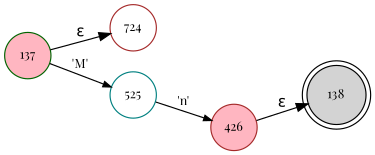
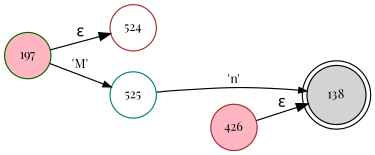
  digraph {
    fontname="Playfair Display"
    rankdir=LR
    node [color=brown fillcolor=lightpink fixedsize=true fontname="Playfair Display" fontsize=11 shape=circle style=filled peripheries=1]
    edge [fontname="Playfair Display"]
    n1 [color=black fillcolor=lightgrey label=138 shape=doublecircle width=.6 peripheries=""]
-   n2 [color=darkgreen label=137 width=.55]
-   n3 [fillcolor=white label=724 width=.55]
+   n2 [color=darkgreen label=197 width=.55]
+   n3 [fillcolor=white label=524 width=.55]
    n4 [color=teal fillcolor=white label=525 width=.55]
    n5 [label=426 width=.55]
    n2 -> n3 [label="&epsilon;"]
    n2 -> n4 [arrowhead=normal arrowsize=.7 fontsize=11 label="'M'"]
-   n4 -> n5 [arrowhead=normal arrowsize=.7 fontsize=11 label="'n'"]
+   n4 -> n1 [arrowhead=normal arrowsize=.7 fontsize=11 label="'n'"]
    n5 -> n1 [label="&epsilon;"]
  }
